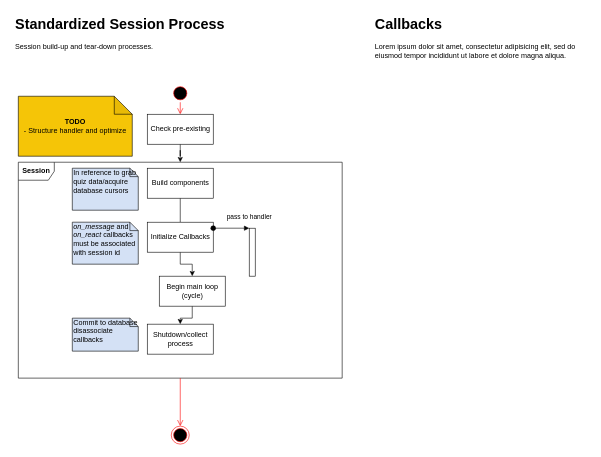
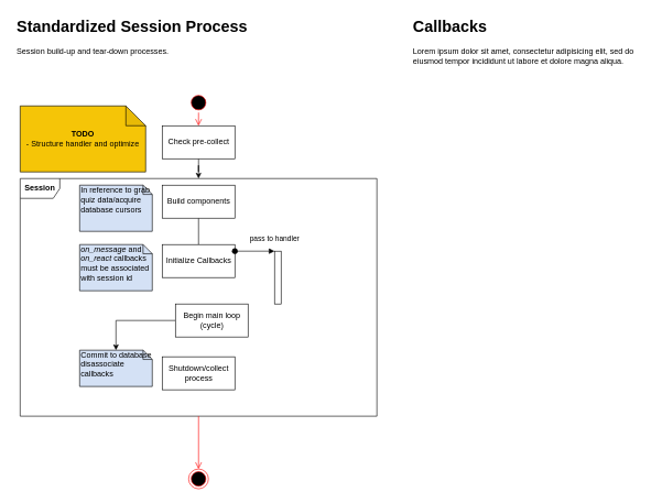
  <mxCell id="0" />
  <mxCell id="1" parent="0" />
  <mxCell id="2" value="&lt;b&gt;Session&lt;/b&gt;" style="shape=umlFrame;whiteSpace=wrap;html=1;" parent="1" vertex="1"><mxGeometry x="30" y="270" width="540" height="360" as="geometry" /></mxCell>
  <mxCell id="3" value="" style="ellipse;html=1;shape=startState;fillColor=#000000;strokeColor=#ff0000;" parent="1" vertex="1"><mxGeometry x="285" y="140" width="30" height="30" as="geometry" /></mxCell>
  <mxCell id="4" value="" style="edgeStyle=orthogonalEdgeStyle;html=1;verticalAlign=bottom;endArrow=open;endSize=8;strokeColor=#ff0000;" parent="1" source="3" target="15" edge="1"><mxGeometry relative="1" as="geometry"><mxPoint x="300" y="270" as="targetPoint" /></mxGeometry></mxCell>
  <mxCell id="5" value="" style="edgeStyle=orthogonalEdgeStyle;rounded=0;orthogonalLoop=1;jettySize=auto;html=1;endArrow=none;" parent="1" source="6" target="8" edge="1"><mxGeometry relative="1" as="geometry" /></mxCell>
  <mxCell id="6" value="Build components" style="html=1;" parent="1" vertex="1"><mxGeometry x="245" y="280" width="110" height="50" as="geometry" /></mxCell>
- <mxCell id="7" value="" style="edgeStyle=orthogonalEdgeStyle;rounded=0;orthogonalLoop=1;jettySize=auto;html=1;" parent="1" source="8" target="10" edge="1"><mxGeometry relative="1" as="geometry" /></mxCell>
  <mxCell id="8" value="Initialize Callbacks" style="html=1;" parent="1" vertex="1"><mxGeometry x="245" y="370" width="110" height="50" as="geometry" /></mxCell>
- <mxCell id="9" value="" style="edgeStyle=orthogonalEdgeStyle;rounded=0;orthogonalLoop=1;jettySize=auto;html=1;" parent="1" source="10" target="11" edge="1"><mxGeometry relative="1" as="geometry" /></mxCell>
+ <mxCell id="9" value="" style="edgeStyle=orthogonalEdgeStyle;rounded=0;orthogonalLoop=1;jettySize=auto;html=1;" parent="1" source="10" target="22" edge="1"><mxGeometry relative="1" as="geometry" /></mxCell>
  <mxCell id="10" value="Begin main loop&lt;br&gt;(cycle)" style="html=1;" parent="1" vertex="1"><mxGeometry x="265" y="460" width="110" height="50" as="geometry" /></mxCell>
  <mxCell id="11" value="Shutdown/collect&lt;br&gt;process" style="html=1;" parent="1" vertex="1"><mxGeometry x="245" y="540" width="110" height="50" as="geometry" /></mxCell>
  <mxCell id="12" value="" style="html=1;points=[];perimeter=orthogonalPerimeter;" parent="1" vertex="1"><mxGeometry x="415" y="380" width="10" height="80" as="geometry" /></mxCell>
  <mxCell id="13" value="pass to handler" style="html=1;verticalAlign=bottom;startArrow=oval;endArrow=block;startSize=8;" parent="1" target="12" edge="1"><mxGeometry x="1" y="10" relative="1" as="geometry"><mxPoint x="355" y="380" as="sourcePoint" /><mxPoint as="offset" /></mxGeometry></mxCell>
  <mxCell id="14" value="" style="edgeStyle=orthogonalEdgeStyle;rounded=0;orthogonalLoop=1;jettySize=auto;html=1;" parent="1" source="15" target="2" edge="1"><mxGeometry relative="1" as="geometry" /></mxCell>
- <mxCell id="15" value="Check pre-existing" style="html=1;" parent="1" vertex="1"><mxGeometry x="245" y="190" width="110" height="50" as="geometry" /></mxCell>
+ <mxCell id="15" value="Check pre-collect" style="html=1;" parent="1" vertex="1"><mxGeometry x="245" y="190" width="110" height="50" as="geometry" /></mxCell>
  <mxCell id="16" value="" style="ellipse;html=1;shape=endState;fillColor=#000000;strokeColor=#ff0000;" parent="1" vertex="1"><mxGeometry x="285" y="710" width="30" height="30" as="geometry" /></mxCell>
  <mxCell id="17" value="" style="edgeStyle=orthogonalEdgeStyle;html=1;verticalAlign=bottom;endArrow=open;endSize=8;strokeColor=#ff0000;" parent="1" source="2" target="16" edge="1"><mxGeometry relative="1" as="geometry"><mxPoint x="370" y="790" as="targetPoint" /><mxPoint x="285" y="710" as="sourcePoint" /></mxGeometry></mxCell>
  <mxCell id="18" value="In reference to grab quiz data/acquire database cursors" style="shape=note;whiteSpace=wrap;html=1;size=14;verticalAlign=top;align=left;spacingTop=-6;fillColor=#D4E1F5;" parent="1" vertex="1"><mxGeometry x="120" y="280" width="110" height="70" as="geometry" /></mxCell>
  <mxCell id="19" value="&lt;i&gt;on_message&lt;/i&gt; and &lt;i&gt;on_react&lt;/i&gt; callbacks must be associated with session id" style="shape=note;whiteSpace=wrap;html=1;size=14;verticalAlign=top;align=left;spacingTop=-6;fillColor=#D4E1F5;" parent="1" vertex="1"><mxGeometry x="120" y="370" width="110" height="70" as="geometry" /></mxCell>
  <mxCell id="20" value="&lt;h1 style=&quot;text-align: center&quot;&gt;Standardized Session Process&lt;/h1&gt;&lt;p&gt;Session build-up and tear-down processes.&lt;/p&gt;" style="text;html=1;strokeColor=none;fillColor=none;spacing=5;spacingTop=-20;whiteSpace=wrap;overflow=hidden;rounded=0;" parent="1" vertex="1"><mxGeometry x="20" y="20" width="560" height="120" as="geometry" /></mxCell>
  <mxCell id="21" value="&lt;b&gt;TODO&lt;/b&gt;&lt;br&gt;- Structure handler and optimize" style="shape=note;whiteSpace=wrap;html=1;backgroundOutline=1;darkOpacity=0.05;fillColor=#F5C507;" parent="1" vertex="1"><mxGeometry x="30" y="160" width="190" height="100" as="geometry" /></mxCell>
  <mxCell id="22" value="Commit to database disassociate callbacks" style="shape=note;whiteSpace=wrap;html=1;size=14;verticalAlign=top;align=left;spacingTop=-6;fillColor=#D4E1F5;" parent="1" vertex="1"><mxGeometry x="120" y="530" width="110" height="55" as="geometry" /></mxCell>
  <mxCell id="23" value="&lt;h1&gt;Callbacks&lt;/h1&gt;&lt;p&gt;Lorem ipsum dolor sit amet, consectetur adipisicing elit, sed do eiusmod tempor incididunt ut labore et dolore magna aliqua.&lt;/p&gt;" style="text;html=1;strokeColor=none;fillColor=none;spacing=5;spacingTop=-20;whiteSpace=wrap;overflow=hidden;rounded=0;" vertex="1" parent="1"><mxGeometry x="620" y="20" width="360" height="120" as="geometry" /></mxCell>
